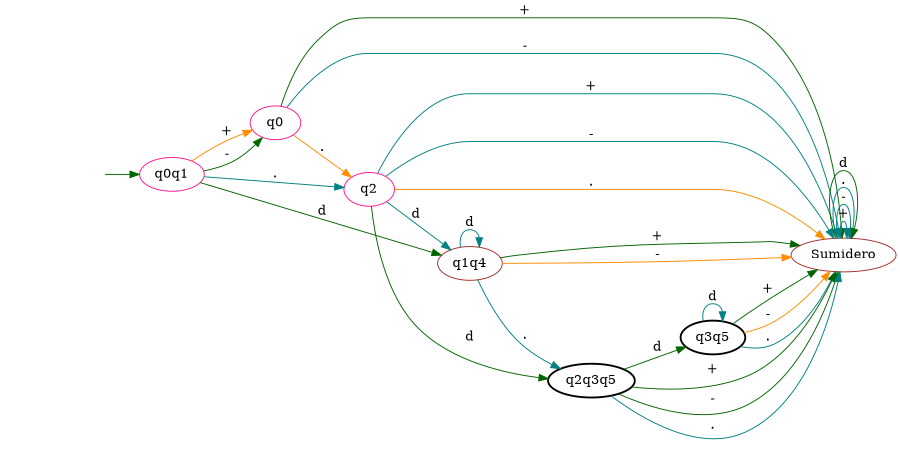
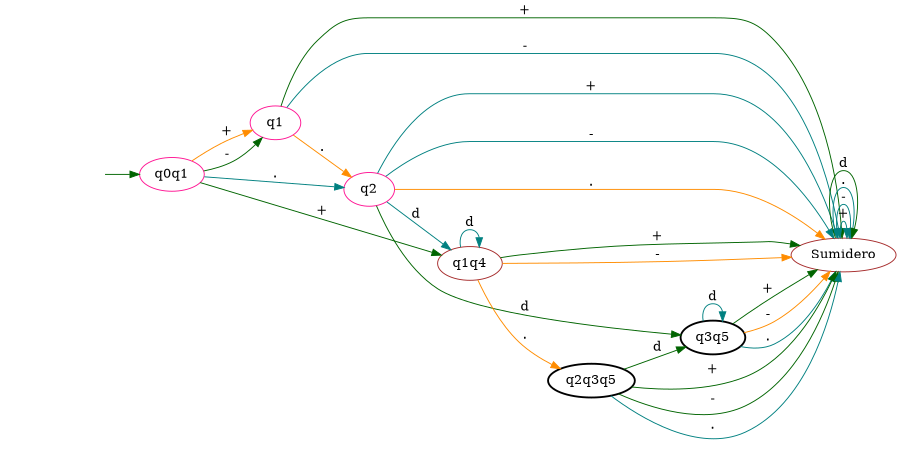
  digraph {
    rankdir=LR
    node [color=deeppink]
    edge [color=teal]
    _invisible [style=invis color=""]
    q0q1
-   q1 [label=q0]
+   q1
    q2
    q1q4 [color=brown]
    Sumidero [color=brown]
    q3q5 [color=black penwidth=2]
    q2q3q5 [color=black penwidth=2]
    _invisible -> q0q1 [color=darkgreen]
    q0q1 -> q1 [color=darkorange label="+"]
    q0q1 -> q1 [color=darkgreen label="-"]
    q0q1 -> q2 [label="."]
-   q0q1 -> q1q4 [color=darkgreen label=d]
+   q0q1 -> q1q4 [color=darkgreen label="+"]
    q1 -> q2 [color=darkorange label="."]
    q1 -> Sumidero [color=darkgreen label="+"]
    q1 -> Sumidero [label="-"]
    q2 -> q1q4 [label=d]
    q2 -> Sumidero [label="+"]
    q2 -> Sumidero [label="-"]
    q2 -> Sumidero [color=darkorange label="."]
-   q2 -> q2q3q5 [color=darkgreen label=d]
+   q2 -> q3q5 [color=darkgreen label=d]
    q1q4 -> q1q4 [label=d]
    q1q4 -> Sumidero [color=darkgreen label="+"]
    q1q4 -> Sumidero [color=darkorange label="-"]
-   q1q4 -> q2q3q5 [label="."]
+   q1q4 -> q2q3q5 [color=darkorange label="."]
    Sumidero -> Sumidero [label="+"]
    Sumidero -> Sumidero [label="-"]
    Sumidero -> Sumidero [label="."]
    Sumidero -> Sumidero [color=darkgreen label=d]
    q3q5 -> Sumidero [color=darkgreen label="+"]
    q3q5 -> Sumidero [color=darkorange label="-"]
    q3q5 -> Sumidero [label="."]
    q3q5 -> q3q5 [label=d]
    q2q3q5 -> Sumidero [color=darkgreen label="+"]
    q2q3q5 -> Sumidero [color=darkgreen label="-"]
    q2q3q5 -> Sumidero [label="."]
    q2q3q5 -> q3q5 [color=darkgreen label=d]
  }
